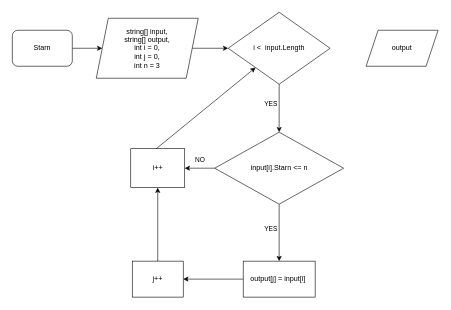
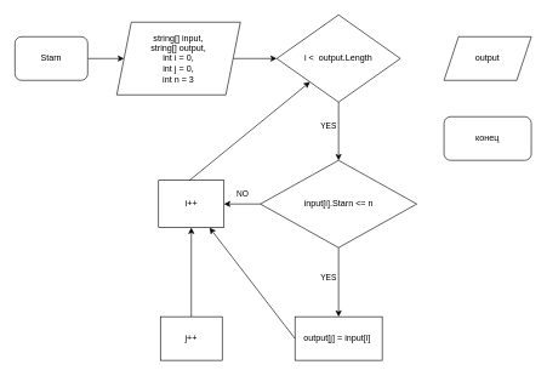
  <mxCell id="0" />
  <mxCell id="1" parent="0" />
  <mxCell id="2" style="edgeStyle=orthogonalEdgeStyle;rounded=0;orthogonalLoop=1;jettySize=auto;html=1;" edge="1" parent="1" source="3" target="5"><mxGeometry relative="1" as="geometry" /></mxCell>
  <mxCell id="3" value="Starn" style="rounded=1;whiteSpace=wrap;html=1;" vertex="1" parent="1"><mxGeometry x="20" y="50" width="100" height="60" as="geometry" /></mxCell>
  <mxCell id="4" value="" style="edgeStyle=orthogonalEdgeStyle;rounded=0;orthogonalLoop=1;jettySize=auto;html=1;" edge="1" parent="1" source="5" target="8"><mxGeometry relative="1" as="geometry" /></mxCell>
  <mxCell id="5" value="string[] input,&lt;br&gt;string[] output,&lt;br&gt;int i = 0,&lt;br&gt;int j = 0,&lt;br&gt;int n = 3" style="shape=parallelogram;perimeter=parallelogramPerimeter;whiteSpace=wrap;html=1;fixedSize=1;" vertex="1" parent="1"><mxGeometry x="160" y="30" width="170" height="100" as="geometry" /></mxCell>
  <mxCell id="6" value="" style="edgeStyle=orthogonalEdgeStyle;rounded=0;orthogonalLoop=1;jettySize=auto;html=1;" edge="1" parent="1" source="8" target="13"><mxGeometry relative="1" as="geometry" /></mxCell>
  <mxCell id="7" value="YES" style="edgeLabel;html=1;align=center;verticalAlign=middle;resizable=0;points=[];" vertex="1" connectable="0" parent="6"><mxGeometry x="-0.2" y="1" relative="1" as="geometry"><mxPoint x="-16" as="offset" /></mxGeometry></mxCell>
- <mxCell id="8" value="i &amp;lt; &amp;nbsp;input.Length" style="rhombus;whiteSpace=wrap;html=1;" vertex="1" parent="1"><mxGeometry x="380" y="20" width="170" height="120" as="geometry" /></mxCell>
+ <mxCell id="8" value="i &amp;lt; &amp;nbsp;output.Length" style="rhombus;whiteSpace=wrap;html=1;" vertex="1" parent="1"><mxGeometry x="380" y="20" width="170" height="120" as="geometry" /></mxCell>
  <mxCell id="9" value="output" style="shape=parallelogram;perimeter=parallelogramPerimeter;whiteSpace=wrap;html=1;fixedSize=1;" vertex="1" parent="1"><mxGeometry x="610" y="50" width="120" height="60" as="geometry" /></mxCell>
+ <mxCell id="10" value="конец" style="rounded=1;whiteSpace=wrap;html=1;" vertex="1" parent="1"><mxGeometry x="610" y="160" width="120" height="60" as="geometry" /></mxCell>
  <mxCell id="11" value="" style="edgeStyle=orthogonalEdgeStyle;rounded=0;orthogonalLoop=1;jettySize=auto;html=1;" edge="1" parent="1" source="13" target="14"><mxGeometry relative="1" as="geometry" /></mxCell>
  <mxCell id="12" value="" style="edgeStyle=orthogonalEdgeStyle;rounded=0;orthogonalLoop=1;jettySize=auto;html=1;" edge="1" parent="1" source="13" target="15"><mxGeometry relative="1" as="geometry" /></mxCell>
  <mxCell id="13" value="input[i].Starn &amp;lt;= n" style="rhombus;whiteSpace=wrap;html=1;" vertex="1" parent="1"><mxGeometry x="357.5" y="220" width="215" height="120" as="geometry" /></mxCell>
  <mxCell id="14" value="output[j] = input[i]&amp;nbsp;" style="whiteSpace=wrap;html=1;" vertex="1" parent="1"><mxGeometry x="405" y="435" width="120" height="60" as="geometry" /></mxCell>
  <mxCell id="15" value="i++" style="whiteSpace=wrap;html=1;" vertex="1" parent="1"><mxGeometry x="217.5" y="247.5" width="90" height="65" as="geometry" /></mxCell>
  <mxCell id="16" value="" style="edgeStyle=orthogonalEdgeStyle;rounded=0;orthogonalLoop=1;jettySize=auto;html=1;" edge="1" parent="1" source="17" target="15"><mxGeometry relative="1" as="geometry" /></mxCell>
  <mxCell id="17" value="j++" style="rounded=0;whiteSpace=wrap;html=1;" vertex="1" parent="1"><mxGeometry x="220" y="435" width="85" height="60" as="geometry" /></mxCell>
- <mxCell id="18" value="" style="endArrow=classic;html=1;rounded=0;exitX=0;exitY=0.5;exitDx=0;exitDy=0;entryX=1;entryY=0.5;entryDx=0;entryDy=0;" edge="1" parent="1" source="14" target="17"><mxGeometry width="50" height="50" relative="1" as="geometry"><mxPoint x="420" y="330" as="sourcePoint" /><mxPoint x="470" y="280" as="targetPoint" /></mxGeometry></mxCell>
+ <mxCell id="18" value="" style="endArrow=classic;html=1;rounded=0;exitX=0;exitY=0.5;exitDx=0;exitDy=0;" edge="1" parent="1" source="14" target="15"><mxGeometry width="50" height="50" relative="1" as="geometry"><mxPoint x="420" y="330" as="sourcePoint" /><mxPoint x="470" y="280" as="targetPoint" /></mxGeometry></mxCell>
  <mxCell id="19" value="YES" style="edgeLabel;html=1;align=center;verticalAlign=middle;resizable=0;points=[];" vertex="1" connectable="0" parent="1"><mxGeometry x="450" y="380" as="geometry" /></mxCell>
  <mxCell id="20" value="NO" style="edgeLabel;html=1;align=center;verticalAlign=middle;resizable=0;points=[];" vertex="1" connectable="0" parent="1"><mxGeometry x="357.5" y="150" as="geometry"><mxPoint x="-25" y="115" as="offset" /></mxGeometry></mxCell>
  <mxCell id="21" value="" style="endArrow=classic;html=1;rounded=0;" edge="1" parent="1" target="8"><mxGeometry width="50" height="50" relative="1" as="geometry"><mxPoint x="260" y="247.5" as="sourcePoint" /><mxPoint x="310" y="197.5" as="targetPoint" /></mxGeometry></mxCell>
